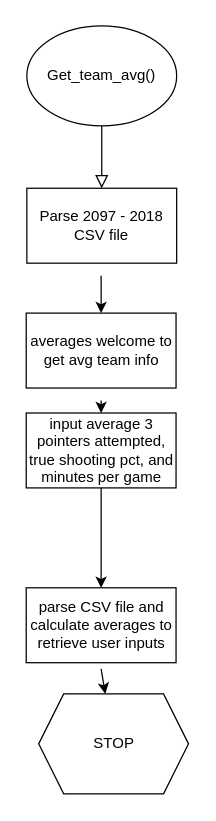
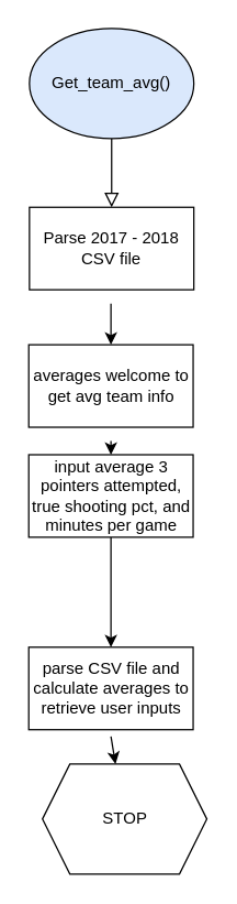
  <mxCell id="0" />
  <mxCell id="1" parent="0" />
  <mxCell id="2" value="" style="rounded=0;html=1;jettySize=auto;orthogonalLoop=1;fontSize=11;endArrow=block;endFill=0;endSize=8;strokeWidth=1;shadow=0;labelBackgroundColor=none;edgeStyle=orthogonalEdgeStyle;" parent="1" edge="1"><mxGeometry relative="1" as="geometry"><mxPoint x="81" y="100" as="sourcePoint" /><mxPoint x="81" y="150" as="targetPoint" /></mxGeometry></mxCell>
- <mxCell id="3" value="Get_team_avg()" style="ellipse;whiteSpace=wrap;html=1;" vertex="1" parent="1"><mxGeometry x="21" y="20" width="120" height="80" as="geometry" /></mxCell>
- <mxCell id="4" value="Parse 2097 - 2018 CSV file" style="rounded=0;whiteSpace=wrap;html=1;" vertex="1" parent="1"><mxGeometry x="21" y="150" width="120" height="60" as="geometry" /></mxCell>
+ <mxCell id="3" value="Get_team_avg()" style="ellipse;whiteSpace=wrap;html=1;fillColor=#dae8fc;" vertex="1" parent="1"><mxGeometry x="21" y="20" width="120" height="80" as="geometry" /></mxCell>
+ <mxCell id="4" value="Parse 2017 - 2018 CSV file" style="rounded=0;whiteSpace=wrap;html=1;" vertex="1" parent="1"><mxGeometry x="21" y="150" width="120" height="60" as="geometry" /></mxCell>
  <mxCell id="5" value="" style="endArrow=classic;html=1;" edge="1" parent="1" target="6"><mxGeometry width="50" height="50" relative="1" as="geometry"><mxPoint x="80.5" y="220" as="sourcePoint" /><mxPoint x="80.5" y="280" as="targetPoint" /><Array as="points" /></mxGeometry></mxCell>
  <mxCell id="6" value="averages welcome to get avg team info" style="rounded=0;whiteSpace=wrap;html=1;" vertex="1" parent="1"><mxGeometry x="20.5" y="250" width="120" height="60" as="geometry" /></mxCell>
  <mxCell id="7" value="" style="endArrow=classic;html=1;" edge="1" parent="1" target="9"><mxGeometry width="50" height="50" relative="1" as="geometry"><mxPoint x="80.5" y="320" as="sourcePoint" /><mxPoint x="80.5" y="360" as="targetPoint" /></mxGeometry></mxCell>
  <mxCell id="8" value="" style="edgeStyle=orthogonalEdgeStyle;rounded=0;orthogonalLoop=1;jettySize=auto;html=1;" edge="1" parent="1" source="9" target="10"><mxGeometry relative="1" as="geometry" /></mxCell>
  <mxCell id="9" value="input average 3 pointers attempted, true shooting pct, and minutes per game" style="rounded=0;whiteSpace=wrap;html=1;" vertex="1" parent="1"><mxGeometry x="20.5" y="330" width="120" height="60" as="geometry" /></mxCell>
  <mxCell id="10" value="parse CSV file and calculate averages to retrieve user inputs" style="rounded=0;whiteSpace=wrap;html=1;" vertex="1" parent="1"><mxGeometry x="20.5" y="470" width="120" height="60" as="geometry" /></mxCell>
  <mxCell id="11" value="" style="endArrow=classic;html=1;" edge="1" parent="1" target="12"><mxGeometry width="50" height="50" relative="1" as="geometry"><mxPoint x="80.5" y="535" as="sourcePoint" /><mxPoint x="80.5" y="595" as="targetPoint" /></mxGeometry></mxCell>
  <mxCell id="12" value="STOP" style="shape=hexagon;perimeter=hexagonPerimeter2;whiteSpace=wrap;html=1;fixedSize=1;" vertex="1" parent="1"><mxGeometry x="30.5" y="555" width="120" height="80" as="geometry" /></mxCell>
